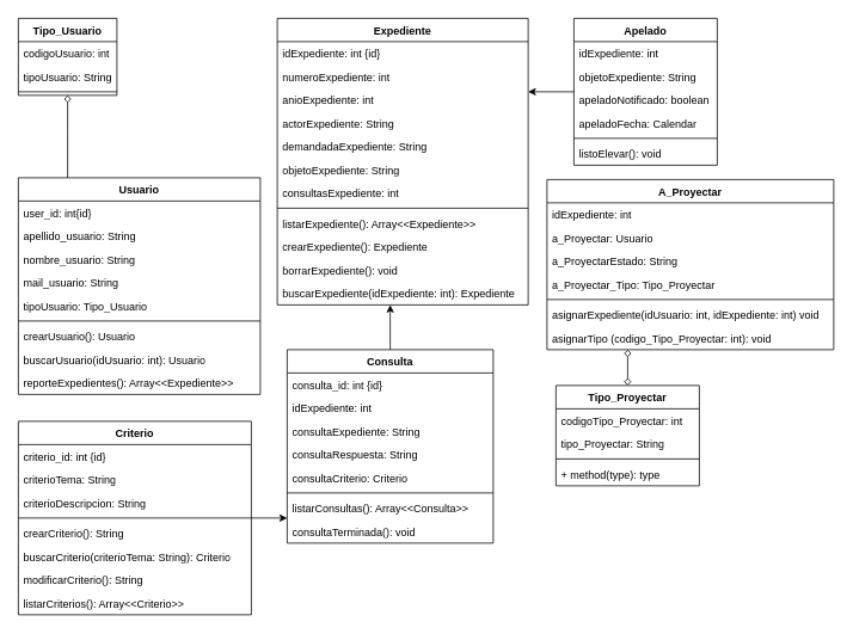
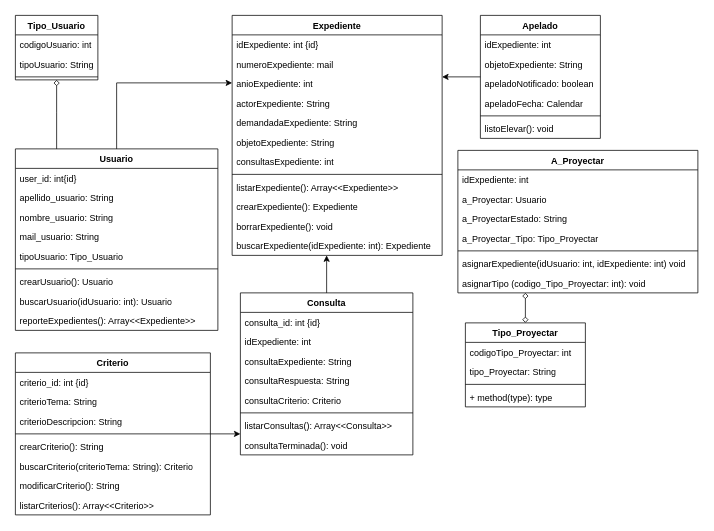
  <mxCell id="0" />
  <mxCell id="1" parent="0" />
  <mxCell id="2" style="edgeStyle=orthogonalEdgeStyle;rounded=0;orthogonalLoop=1;jettySize=auto;html=1;" parent="1" source="3" target="12" edge="1"><mxGeometry relative="1" as="geometry"><Array as="points"><mxPoint x="410" y="430" /><mxPoint x="410" y="430" /></Array></mxGeometry></mxCell>
  <mxCell id="3" value="Consulta" style="swimlane;fontStyle=1;align=center;verticalAlign=top;childLayout=stackLayout;horizontal=1;startSize=26;horizontalStack=0;resizeParent=1;resizeParentMax=0;resizeLast=0;collapsible=1;marginBottom=0;whiteSpace=wrap;html=1;" parent="1" vertex="1"><mxGeometry x="320" y="390" width="230" height="216" as="geometry" /></mxCell>
  <mxCell id="4" value="consulta_id: int {id}" style="text;strokeColor=none;fillColor=none;align=left;verticalAlign=top;spacingLeft=4;spacingRight=4;overflow=hidden;rotatable=0;points=[[0,0.5],[1,0.5]];portConstraint=eastwest;whiteSpace=wrap;html=1;" parent="3" vertex="1"><mxGeometry y="26" width="230" height="26" as="geometry" /></mxCell>
  <mxCell id="5" value="idExpediente: int" style="text;strokeColor=none;fillColor=none;align=left;verticalAlign=top;spacingLeft=4;spacingRight=4;overflow=hidden;rotatable=0;points=[[0,0.5],[1,0.5]];portConstraint=eastwest;whiteSpace=wrap;html=1;" parent="3" vertex="1"><mxGeometry y="52" width="230" height="26" as="geometry" /></mxCell>
  <mxCell id="6" value="consultaExpediente: String" style="text;strokeColor=none;fillColor=none;align=left;verticalAlign=top;spacingLeft=4;spacingRight=4;overflow=hidden;rotatable=0;points=[[0,0.5],[1,0.5]];portConstraint=eastwest;whiteSpace=wrap;html=1;" parent="3" vertex="1"><mxGeometry y="78" width="230" height="26" as="geometry" /></mxCell>
  <mxCell id="7" value="consultaRespuesta: String" style="text;strokeColor=none;fillColor=none;align=left;verticalAlign=top;spacingLeft=4;spacingRight=4;overflow=hidden;rotatable=0;points=[[0,0.5],[1,0.5]];portConstraint=eastwest;whiteSpace=wrap;html=1;" parent="3" vertex="1"><mxGeometry y="104" width="230" height="26" as="geometry" /></mxCell>
  <mxCell id="8" value="consultaCriterio: Criterio" style="text;strokeColor=none;fillColor=none;align=left;verticalAlign=top;spacingLeft=4;spacingRight=4;overflow=hidden;rotatable=0;points=[[0,0.5],[1,0.5]];portConstraint=eastwest;whiteSpace=wrap;html=1;" parent="3" vertex="1"><mxGeometry y="130" width="230" height="26" as="geometry" /></mxCell>
  <mxCell id="9" value="" style="line;strokeWidth=1;fillColor=none;align=left;verticalAlign=middle;spacingTop=-1;spacingLeft=3;spacingRight=3;rotatable=0;labelPosition=right;points=[];portConstraint=eastwest;strokeColor=inherit;" parent="3" vertex="1"><mxGeometry y="156" width="230" height="8" as="geometry" /></mxCell>
  <mxCell id="10" value="listarConsultas(): Array&amp;lt;&amp;lt;Consulta&amp;gt;&amp;gt;" style="text;strokeColor=none;fillColor=none;align=left;verticalAlign=top;spacingLeft=4;spacingRight=4;overflow=hidden;rotatable=0;points=[[0,0.5],[1,0.5]];portConstraint=eastwest;whiteSpace=wrap;html=1;" parent="3" vertex="1"><mxGeometry y="164" width="230" height="26" as="geometry" /></mxCell>
  <mxCell id="11" value="consultaTerminada(): void" style="text;strokeColor=none;fillColor=none;align=left;verticalAlign=top;spacingLeft=4;spacingRight=4;overflow=hidden;rotatable=0;points=[[0,0.5],[1,0.5]];portConstraint=eastwest;whiteSpace=wrap;html=1;" parent="3" vertex="1"><mxGeometry y="190" width="230" height="26" as="geometry" /></mxCell>
  <mxCell id="12" value="Expediente" style="swimlane;fontStyle=1;align=center;verticalAlign=top;childLayout=stackLayout;horizontal=1;startSize=26;horizontalStack=0;resizeParent=1;resizeParentMax=0;resizeLast=0;collapsible=1;marginBottom=0;whiteSpace=wrap;html=1;" parent="1" vertex="1"><mxGeometry x="309" y="20" width="280" height="320" as="geometry" /></mxCell>
  <mxCell id="13" value="idExpediente: int {id}" style="text;strokeColor=none;fillColor=none;align=left;verticalAlign=top;spacingLeft=4;spacingRight=4;overflow=hidden;rotatable=0;points=[[0,0.5],[1,0.5]];portConstraint=eastwest;whiteSpace=wrap;html=1;" parent="12" vertex="1"><mxGeometry y="26" width="280" height="26" as="geometry" /></mxCell>
- <mxCell id="14" value="numeroExpediente: int" style="text;strokeColor=none;fillColor=none;align=left;verticalAlign=top;spacingLeft=4;spacingRight=4;overflow=hidden;rotatable=0;points=[[0,0.5],[1,0.5]];portConstraint=eastwest;whiteSpace=wrap;html=1;" parent="12" vertex="1"><mxGeometry y="52" width="280" height="26" as="geometry" /></mxCell>
+ <mxCell id="14" value="numeroExpediente: mail" style="text;strokeColor=none;fillColor=none;align=left;verticalAlign=top;spacingLeft=4;spacingRight=4;overflow=hidden;rotatable=0;points=[[0,0.5],[1,0.5]];portConstraint=eastwest;whiteSpace=wrap;html=1;" parent="12" vertex="1"><mxGeometry y="52" width="280" height="26" as="geometry" /></mxCell>
  <mxCell id="15" value="anioExpediente: int" style="text;strokeColor=none;fillColor=none;align=left;verticalAlign=top;spacingLeft=4;spacingRight=4;overflow=hidden;rotatable=0;points=[[0,0.5],[1,0.5]];portConstraint=eastwest;whiteSpace=wrap;html=1;" parent="12" vertex="1"><mxGeometry y="78" width="280" height="26" as="geometry" /></mxCell>
  <mxCell id="16" value="actorExpediente: String" style="text;strokeColor=none;fillColor=none;align=left;verticalAlign=top;spacingLeft=4;spacingRight=4;overflow=hidden;rotatable=0;points=[[0,0.5],[1,0.5]];portConstraint=eastwest;whiteSpace=wrap;html=1;" parent="12" vertex="1"><mxGeometry y="104" width="280" height="26" as="geometry" /></mxCell>
  <mxCell id="17" value="demandadaExpediente: String" style="text;strokeColor=none;fillColor=none;align=left;verticalAlign=top;spacingLeft=4;spacingRight=4;overflow=hidden;rotatable=0;points=[[0,0.5],[1,0.5]];portConstraint=eastwest;whiteSpace=wrap;html=1;" parent="12" vertex="1"><mxGeometry y="130" width="280" height="26" as="geometry" /></mxCell>
  <mxCell id="18" value="objetoExpediente: String" style="text;strokeColor=none;fillColor=none;align=left;verticalAlign=top;spacingLeft=4;spacingRight=4;overflow=hidden;rotatable=0;points=[[0,0.5],[1,0.5]];portConstraint=eastwest;whiteSpace=wrap;html=1;" parent="12" vertex="1"><mxGeometry y="156" width="280" height="26" as="geometry" /></mxCell>
  <mxCell id="19" value="consultasExpediente: int" style="text;strokeColor=none;fillColor=none;align=left;verticalAlign=top;spacingLeft=4;spacingRight=4;overflow=hidden;rotatable=0;points=[[0,0.5],[1,0.5]];portConstraint=eastwest;whiteSpace=wrap;html=1;" parent="12" vertex="1"><mxGeometry y="182" width="280" height="26" as="geometry" /></mxCell>
  <mxCell id="20" value="" style="line;strokeWidth=1;fillColor=none;align=left;verticalAlign=middle;spacingTop=-1;spacingLeft=3;spacingRight=3;rotatable=0;labelPosition=right;points=[];portConstraint=eastwest;strokeColor=inherit;" parent="12" vertex="1"><mxGeometry y="208" width="280" height="8" as="geometry" /></mxCell>
  <mxCell id="21" value="listarExpediente(): Array&amp;lt;&amp;lt;Expediente&amp;gt;&amp;gt;" style="text;strokeColor=none;fillColor=none;align=left;verticalAlign=top;spacingLeft=4;spacingRight=4;overflow=hidden;rotatable=0;points=[[0,0.5],[1,0.5]];portConstraint=eastwest;whiteSpace=wrap;html=1;" parent="12" vertex="1"><mxGeometry y="216" width="280" height="26" as="geometry" /></mxCell>
  <mxCell id="22" value="crearExpediente(): Expediente" style="text;strokeColor=none;fillColor=none;align=left;verticalAlign=top;spacingLeft=4;spacingRight=4;overflow=hidden;rotatable=0;points=[[0,0.5],[1,0.5]];portConstraint=eastwest;whiteSpace=wrap;html=1;" parent="12" vertex="1"><mxGeometry y="242" width="280" height="26" as="geometry" /></mxCell>
  <mxCell id="23" value="borrarExpediente(): void" style="text;strokeColor=none;fillColor=none;align=left;verticalAlign=top;spacingLeft=4;spacingRight=4;overflow=hidden;rotatable=0;points=[[0,0.5],[1,0.5]];portConstraint=eastwest;whiteSpace=wrap;html=1;" parent="12" vertex="1"><mxGeometry y="268" width="280" height="26" as="geometry" /></mxCell>
  <mxCell id="24" value="buscarExpediente(idExpediente: int): Expediente" style="text;strokeColor=none;fillColor=none;align=left;verticalAlign=top;spacingLeft=4;spacingRight=4;overflow=hidden;rotatable=0;points=[[0,0.5],[1,0.5]];portConstraint=eastwest;whiteSpace=wrap;html=1;" parent="12" vertex="1"><mxGeometry y="294" width="280" height="26" as="geometry" /></mxCell>
  <mxCell id="25" style="edgeStyle=orthogonalEdgeStyle;rounded=0;orthogonalLoop=1;jettySize=auto;html=1;endArrow=diamond;endFill=0;" parent="1" source="27" target="37" edge="1"><mxGeometry relative="1" as="geometry"><Array as="points"><mxPoint x="75" y="150" /><mxPoint x="75" y="150" /></Array></mxGeometry></mxCell>
+ <mxCell id="26" style="edgeStyle=orthogonalEdgeStyle;rounded=0;orthogonalLoop=1;jettySize=auto;html=1;" parent="1" source="27" target="12" edge="1"><mxGeometry relative="1" as="geometry"><Array as="points"><mxPoint x="155" y="110" /></Array></mxGeometry></mxCell>
  <mxCell id="27" value="Usuario" style="swimlane;fontStyle=1;align=center;verticalAlign=top;childLayout=stackLayout;horizontal=1;startSize=26;horizontalStack=0;resizeParent=1;resizeParentMax=0;resizeLast=0;collapsible=1;marginBottom=0;whiteSpace=wrap;html=1;" parent="1" vertex="1"><mxGeometry x="20" y="198" width="270" height="242" as="geometry" /></mxCell>
  <mxCell id="28" value="user_id: int{id}" style="text;strokeColor=none;fillColor=none;align=left;verticalAlign=top;spacingLeft=4;spacingRight=4;overflow=hidden;rotatable=0;points=[[0,0.5],[1,0.5]];portConstraint=eastwest;whiteSpace=wrap;html=1;" parent="27" vertex="1"><mxGeometry y="26" width="270" height="26" as="geometry" /></mxCell>
  <mxCell id="29" value="apellido_usuario: String" style="text;strokeColor=none;fillColor=none;align=left;verticalAlign=top;spacingLeft=4;spacingRight=4;overflow=hidden;rotatable=0;points=[[0,0.5],[1,0.5]];portConstraint=eastwest;whiteSpace=wrap;html=1;" parent="27" vertex="1"><mxGeometry y="52" width="270" height="26" as="geometry" /></mxCell>
  <mxCell id="30" value="nombre_usuario: String" style="text;strokeColor=none;fillColor=none;align=left;verticalAlign=top;spacingLeft=4;spacingRight=4;overflow=hidden;rotatable=0;points=[[0,0.5],[1,0.5]];portConstraint=eastwest;whiteSpace=wrap;html=1;" parent="27" vertex="1"><mxGeometry y="78" width="270" height="26" as="geometry" /></mxCell>
  <mxCell id="31" value="mail_usuario: String" style="text;strokeColor=none;fillColor=none;align=left;verticalAlign=top;spacingLeft=4;spacingRight=4;overflow=hidden;rotatable=0;points=[[0,0.5],[1,0.5]];portConstraint=eastwest;whiteSpace=wrap;html=1;" vertex="1" parent="27"><mxGeometry y="104" width="270" height="26" as="geometry" /></mxCell>
  <mxCell id="32" value="tipoUsuario: Tipo_Usuario" style="text;strokeColor=none;fillColor=none;align=left;verticalAlign=top;spacingLeft=4;spacingRight=4;overflow=hidden;rotatable=0;points=[[0,0.5],[1,0.5]];portConstraint=eastwest;whiteSpace=wrap;html=1;" vertex="1" parent="27"><mxGeometry y="130" width="270" height="26" as="geometry" /></mxCell>
  <mxCell id="33" value="" style="line;strokeWidth=1;fillColor=none;align=left;verticalAlign=middle;spacingTop=-1;spacingLeft=3;spacingRight=3;rotatable=0;labelPosition=right;points=[];portConstraint=eastwest;strokeColor=inherit;" parent="27" vertex="1"><mxGeometry y="156" width="270" height="8" as="geometry" /></mxCell>
  <mxCell id="34" value="crearUsuario(): Usuario" style="text;strokeColor=none;fillColor=none;align=left;verticalAlign=top;spacingLeft=4;spacingRight=4;overflow=hidden;rotatable=0;points=[[0,0.5],[1,0.5]];portConstraint=eastwest;whiteSpace=wrap;html=1;" parent="27" vertex="1"><mxGeometry y="164" width="270" height="26" as="geometry" /></mxCell>
  <mxCell id="35" value="buscarUsuario(idUsuario: int): Usuario" style="text;strokeColor=none;fillColor=none;align=left;verticalAlign=top;spacingLeft=4;spacingRight=4;overflow=hidden;rotatable=0;points=[[0,0.5],[1,0.5]];portConstraint=eastwest;whiteSpace=wrap;html=1;" parent="27" vertex="1"><mxGeometry y="190" width="270" height="26" as="geometry" /></mxCell>
  <mxCell id="36" value="reporteExpedientes(): Array&amp;lt;&amp;lt;Expediente&amp;gt;&amp;gt;" style="text;strokeColor=none;fillColor=none;align=left;verticalAlign=top;spacingLeft=4;spacingRight=4;overflow=hidden;rotatable=0;points=[[0,0.5],[1,0.5]];portConstraint=eastwest;whiteSpace=wrap;html=1;" parent="27" vertex="1"><mxGeometry y="216" width="270" height="26" as="geometry" /></mxCell>
  <mxCell id="37" value="Tipo_Usuario" style="swimlane;fontStyle=1;align=center;verticalAlign=top;childLayout=stackLayout;horizontal=1;startSize=26;horizontalStack=0;resizeParent=1;resizeParentMax=0;resizeLast=0;collapsible=1;marginBottom=0;whiteSpace=wrap;html=1;" parent="1" vertex="1"><mxGeometry x="20" y="20" width="110" height="86" as="geometry" /></mxCell>
  <mxCell id="38" value="codigoUsuario: int" style="text;strokeColor=none;fillColor=none;align=left;verticalAlign=top;spacingLeft=4;spacingRight=4;overflow=hidden;rotatable=0;points=[[0,0.5],[1,0.5]];portConstraint=eastwest;whiteSpace=wrap;html=1;" parent="37" vertex="1"><mxGeometry y="26" width="110" height="26" as="geometry" /></mxCell>
  <mxCell id="39" value="tipoUsuario: String" style="text;strokeColor=none;fillColor=none;align=left;verticalAlign=top;spacingLeft=4;spacingRight=4;overflow=hidden;rotatable=0;points=[[0,0.5],[1,0.5]];portConstraint=eastwest;whiteSpace=wrap;html=1;" parent="37" vertex="1"><mxGeometry y="52" width="110" height="26" as="geometry" /></mxCell>
  <mxCell id="40" value="" style="line;strokeWidth=1;fillColor=none;align=left;verticalAlign=middle;spacingTop=-1;spacingLeft=3;spacingRight=3;rotatable=0;labelPosition=right;points=[];portConstraint=eastwest;strokeColor=inherit;" parent="37" vertex="1"><mxGeometry y="78" width="110" height="8" as="geometry" /></mxCell>
  <mxCell id="41" style="edgeStyle=orthogonalEdgeStyle;rounded=0;orthogonalLoop=1;jettySize=auto;html=1;" parent="1" source="42" target="3" edge="1"><mxGeometry relative="1" as="geometry"><Array as="points"><mxPoint x="320" y="550" /><mxPoint x="320" y="550" /></Array></mxGeometry></mxCell>
  <mxCell id="42" value="Criterio" style="swimlane;fontStyle=1;align=center;verticalAlign=top;childLayout=stackLayout;horizontal=1;startSize=26;horizontalStack=0;resizeParent=1;resizeParentMax=0;resizeLast=0;collapsible=1;marginBottom=0;whiteSpace=wrap;html=1;" parent="1" vertex="1"><mxGeometry x="20" y="470" width="260" height="216" as="geometry" /></mxCell>
  <mxCell id="43" value="criterio_id: int {id}" style="text;strokeColor=none;fillColor=none;align=left;verticalAlign=top;spacingLeft=4;spacingRight=4;overflow=hidden;rotatable=0;points=[[0,0.5],[1,0.5]];portConstraint=eastwest;whiteSpace=wrap;html=1;" parent="42" vertex="1"><mxGeometry y="26" width="260" height="26" as="geometry" /></mxCell>
  <mxCell id="44" value="criterioTema: String" style="text;strokeColor=none;fillColor=none;align=left;verticalAlign=top;spacingLeft=4;spacingRight=4;overflow=hidden;rotatable=0;points=[[0,0.5],[1,0.5]];portConstraint=eastwest;whiteSpace=wrap;html=1;" parent="42" vertex="1"><mxGeometry y="52" width="260" height="26" as="geometry" /></mxCell>
  <mxCell id="45" value="criterioDescripcion: String" style="text;strokeColor=none;fillColor=none;align=left;verticalAlign=top;spacingLeft=4;spacingRight=4;overflow=hidden;rotatable=0;points=[[0,0.5],[1,0.5]];portConstraint=eastwest;whiteSpace=wrap;html=1;" parent="42" vertex="1"><mxGeometry y="78" width="260" height="26" as="geometry" /></mxCell>
  <mxCell id="46" value="" style="line;strokeWidth=1;fillColor=none;align=left;verticalAlign=middle;spacingTop=-1;spacingLeft=3;spacingRight=3;rotatable=0;labelPosition=right;points=[];portConstraint=eastwest;strokeColor=inherit;" parent="42" vertex="1"><mxGeometry y="104" width="260" height="8" as="geometry" /></mxCell>
  <mxCell id="47" value="crearCriterio(): String" style="text;strokeColor=none;fillColor=none;align=left;verticalAlign=top;spacingLeft=4;spacingRight=4;overflow=hidden;rotatable=0;points=[[0,0.5],[1,0.5]];portConstraint=eastwest;whiteSpace=wrap;html=1;" parent="42" vertex="1"><mxGeometry y="112" width="260" height="26" as="geometry" /></mxCell>
  <mxCell id="48" value="buscarCriterio(criterioTema: String): Criterio" style="text;strokeColor=none;fillColor=none;align=left;verticalAlign=top;spacingLeft=4;spacingRight=4;overflow=hidden;rotatable=0;points=[[0,0.5],[1,0.5]];portConstraint=eastwest;whiteSpace=wrap;html=1;" parent="42" vertex="1"><mxGeometry y="138" width="260" height="26" as="geometry" /></mxCell>
  <mxCell id="49" value="modificarCriterio(): String" style="text;strokeColor=none;fillColor=none;align=left;verticalAlign=top;spacingLeft=4;spacingRight=4;overflow=hidden;rotatable=0;points=[[0,0.5],[1,0.5]];portConstraint=eastwest;whiteSpace=wrap;html=1;" parent="42" vertex="1"><mxGeometry y="164" width="260" height="26" as="geometry" /></mxCell>
  <mxCell id="50" value="listarCriterios(): Array&amp;lt;&amp;lt;Criterio&amp;gt;&amp;gt;" style="text;strokeColor=none;fillColor=none;align=left;verticalAlign=top;spacingLeft=4;spacingRight=4;overflow=hidden;rotatable=0;points=[[0,0.5],[1,0.5]];portConstraint=eastwest;whiteSpace=wrap;html=1;" parent="42" vertex="1"><mxGeometry y="190" width="260" height="26" as="geometry" /></mxCell>
  <mxCell id="51" value="A_Proyectar" style="swimlane;fontStyle=1;align=center;verticalAlign=top;childLayout=stackLayout;horizontal=1;startSize=26;horizontalStack=0;resizeParent=1;resizeParentMax=0;resizeLast=0;collapsible=1;marginBottom=0;whiteSpace=wrap;html=1;" parent="1" vertex="1"><mxGeometry x="610" y="200" width="320" height="190" as="geometry" /></mxCell>
  <mxCell id="52" value="idExpediente: int" style="text;strokeColor=none;fillColor=none;align=left;verticalAlign=top;spacingLeft=4;spacingRight=4;overflow=hidden;rotatable=0;points=[[0,0.5],[1,0.5]];portConstraint=eastwest;whiteSpace=wrap;html=1;" parent="51" vertex="1"><mxGeometry y="26" width="320" height="26" as="geometry" /></mxCell>
  <mxCell id="53" value="a_Proyectar: Usuario" style="text;strokeColor=none;fillColor=none;align=left;verticalAlign=top;spacingLeft=4;spacingRight=4;overflow=hidden;rotatable=0;points=[[0,0.5],[1,0.5]];portConstraint=eastwest;whiteSpace=wrap;html=1;" parent="51" vertex="1"><mxGeometry y="52" width="320" height="26" as="geometry" /></mxCell>
  <mxCell id="54" value="a_ProyectarEstado: String" style="text;strokeColor=none;fillColor=none;align=left;verticalAlign=top;spacingLeft=4;spacingRight=4;overflow=hidden;rotatable=0;points=[[0,0.5],[1,0.5]];portConstraint=eastwest;whiteSpace=wrap;html=1;" parent="51" vertex="1"><mxGeometry y="78" width="320" height="26" as="geometry" /></mxCell>
  <mxCell id="55" value="a_Proyectar_Tipo: Tipo_Proyectar" style="text;strokeColor=none;fillColor=none;align=left;verticalAlign=top;spacingLeft=4;spacingRight=4;overflow=hidden;rotatable=0;points=[[0,0.5],[1,0.5]];portConstraint=eastwest;whiteSpace=wrap;html=1;" parent="51" vertex="1"><mxGeometry y="104" width="320" height="26" as="geometry" /></mxCell>
  <mxCell id="56" value="" style="line;strokeWidth=1;fillColor=none;align=left;verticalAlign=middle;spacingTop=-1;spacingLeft=3;spacingRight=3;rotatable=0;labelPosition=right;points=[];portConstraint=eastwest;strokeColor=inherit;" parent="51" vertex="1"><mxGeometry y="130" width="320" height="8" as="geometry" /></mxCell>
  <mxCell id="57" value="asignarExpediente(idUsuario: int, idExpediente: int) void" style="text;strokeColor=none;fillColor=none;align=left;verticalAlign=top;spacingLeft=4;spacingRight=4;overflow=hidden;rotatable=0;points=[[0,0.5],[1,0.5]];portConstraint=eastwest;whiteSpace=wrap;html=1;" parent="51" vertex="1"><mxGeometry y="138" width="320" height="26" as="geometry" /></mxCell>
  <mxCell id="58" value="asignarTipo (codigo_Tipo_Proyectar: int): void" style="text;strokeColor=none;fillColor=none;align=left;verticalAlign=top;spacingLeft=4;spacingRight=4;overflow=hidden;rotatable=0;points=[[0,0.5],[1,0.5]];portConstraint=eastwest;whiteSpace=wrap;html=1;" parent="51" vertex="1"><mxGeometry y="164" width="320" height="26" as="geometry" /></mxCell>
  <mxCell id="59" style="edgeStyle=orthogonalEdgeStyle;rounded=0;orthogonalLoop=1;jettySize=auto;html=1;" parent="1" source="60" target="12" edge="1"><mxGeometry relative="1" as="geometry"><Array as="points"><mxPoint x="660" y="180" /></Array></mxGeometry></mxCell>
  <mxCell id="60" value="Apelado" style="swimlane;fontStyle=1;align=center;verticalAlign=top;childLayout=stackLayout;horizontal=1;startSize=26;horizontalStack=0;resizeParent=1;resizeParentMax=0;resizeLast=0;collapsible=1;marginBottom=0;whiteSpace=wrap;html=1;" parent="1" vertex="1"><mxGeometry x="640" y="20" width="160" height="164" as="geometry" /></mxCell>
  <mxCell id="61" value="idExpediente: int" style="text;strokeColor=none;fillColor=none;align=left;verticalAlign=top;spacingLeft=4;spacingRight=4;overflow=hidden;rotatable=0;points=[[0,0.5],[1,0.5]];portConstraint=eastwest;whiteSpace=wrap;html=1;" parent="60" vertex="1"><mxGeometry y="26" width="160" height="26" as="geometry" /></mxCell>
  <mxCell id="62" value="objetoExpediente: String" style="text;strokeColor=none;fillColor=none;align=left;verticalAlign=top;spacingLeft=4;spacingRight=4;overflow=hidden;rotatable=0;points=[[0,0.5],[1,0.5]];portConstraint=eastwest;whiteSpace=wrap;html=1;" parent="60" vertex="1"><mxGeometry y="52" width="160" height="26" as="geometry" /></mxCell>
  <mxCell id="63" value="apeladoNotificado: boolean" style="text;strokeColor=none;fillColor=none;align=left;verticalAlign=top;spacingLeft=4;spacingRight=4;overflow=hidden;rotatable=0;points=[[0,0.5],[1,0.5]];portConstraint=eastwest;whiteSpace=wrap;html=1;" parent="60" vertex="1"><mxGeometry y="78" width="160" height="26" as="geometry" /></mxCell>
  <mxCell id="64" value="apeladoFecha: Calendar" style="text;strokeColor=none;fillColor=none;align=left;verticalAlign=top;spacingLeft=4;spacingRight=4;overflow=hidden;rotatable=0;points=[[0,0.5],[1,0.5]];portConstraint=eastwest;whiteSpace=wrap;html=1;" parent="60" vertex="1"><mxGeometry y="104" width="160" height="26" as="geometry" /></mxCell>
  <mxCell id="65" value="" style="line;strokeWidth=1;fillColor=none;align=left;verticalAlign=middle;spacingTop=-1;spacingLeft=3;spacingRight=3;rotatable=0;labelPosition=right;points=[];portConstraint=eastwest;strokeColor=inherit;" parent="60" vertex="1"><mxGeometry y="130" width="160" height="8" as="geometry" /></mxCell>
  <mxCell id="66" value="listoElevar(): void" style="text;strokeColor=none;fillColor=none;align=left;verticalAlign=top;spacingLeft=4;spacingRight=4;overflow=hidden;rotatable=0;points=[[0,0.5],[1,0.5]];portConstraint=eastwest;whiteSpace=wrap;html=1;" parent="60" vertex="1"><mxGeometry y="138" width="160" height="26" as="geometry" /></mxCell>
  <mxCell id="67" style="edgeStyle=orthogonalEdgeStyle;rounded=0;orthogonalLoop=1;jettySize=auto;html=1;startArrow=diamond;startFill=0;endArrow=diamond;endFill=0;" parent="1" source="68" target="51" edge="1"><mxGeometry relative="1" as="geometry"><Array as="points"><mxPoint x="660" y="450" /><mxPoint x="660" y="450" /></Array></mxGeometry></mxCell>
  <mxCell id="68" value="Tipo_Proyectar" style="swimlane;fontStyle=1;align=center;verticalAlign=top;childLayout=stackLayout;horizontal=1;startSize=26;horizontalStack=0;resizeParent=1;resizeParentMax=0;resizeLast=0;collapsible=1;marginBottom=0;whiteSpace=wrap;html=1;" parent="1" vertex="1"><mxGeometry x="620" y="430" width="160" height="112" as="geometry" /></mxCell>
  <mxCell id="69" value="codigoTipo_Proyectar: int" style="text;strokeColor=none;fillColor=none;align=left;verticalAlign=top;spacingLeft=4;spacingRight=4;overflow=hidden;rotatable=0;points=[[0,0.5],[1,0.5]];portConstraint=eastwest;whiteSpace=wrap;html=1;" parent="68" vertex="1"><mxGeometry y="26" width="160" height="26" as="geometry" /></mxCell>
  <mxCell id="70" value="tipo_Proyectar: String" style="text;strokeColor=none;fillColor=none;align=left;verticalAlign=top;spacingLeft=4;spacingRight=4;overflow=hidden;rotatable=0;points=[[0,0.5],[1,0.5]];portConstraint=eastwest;whiteSpace=wrap;html=1;" parent="68" vertex="1"><mxGeometry y="52" width="160" height="26" as="geometry" /></mxCell>
  <mxCell id="71" value="" style="line;strokeWidth=1;fillColor=none;align=left;verticalAlign=middle;spacingTop=-1;spacingLeft=3;spacingRight=3;rotatable=0;labelPosition=right;points=[];portConstraint=eastwest;strokeColor=inherit;" parent="68" vertex="1"><mxGeometry y="78" width="160" height="8" as="geometry" /></mxCell>
  <mxCell id="72" value="+ method(type): type" style="text;strokeColor=none;fillColor=none;align=left;verticalAlign=top;spacingLeft=4;spacingRight=4;overflow=hidden;rotatable=0;points=[[0,0.5],[1,0.5]];portConstraint=eastwest;whiteSpace=wrap;html=1;" parent="68" vertex="1"><mxGeometry y="86" width="160" height="26" as="geometry" /></mxCell>
